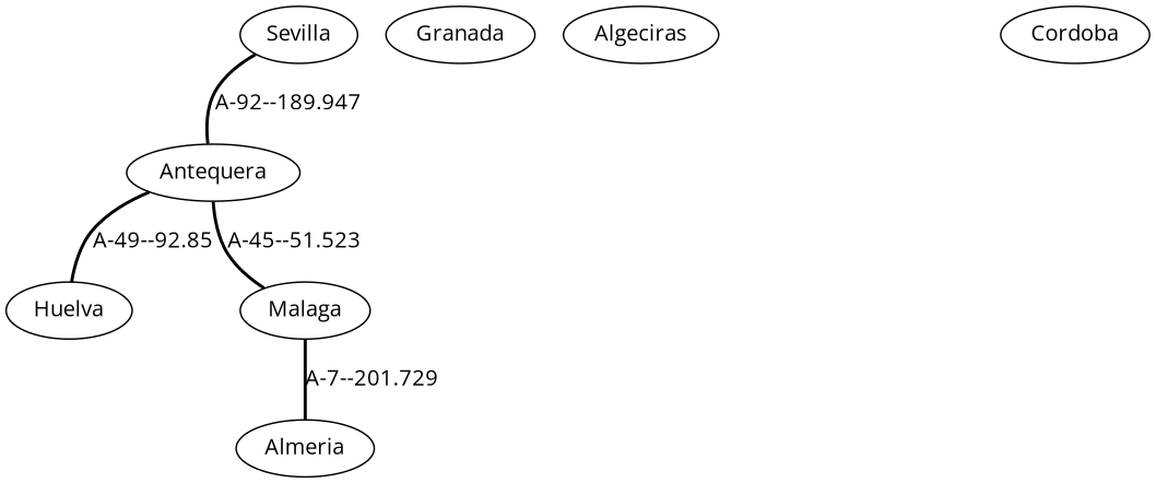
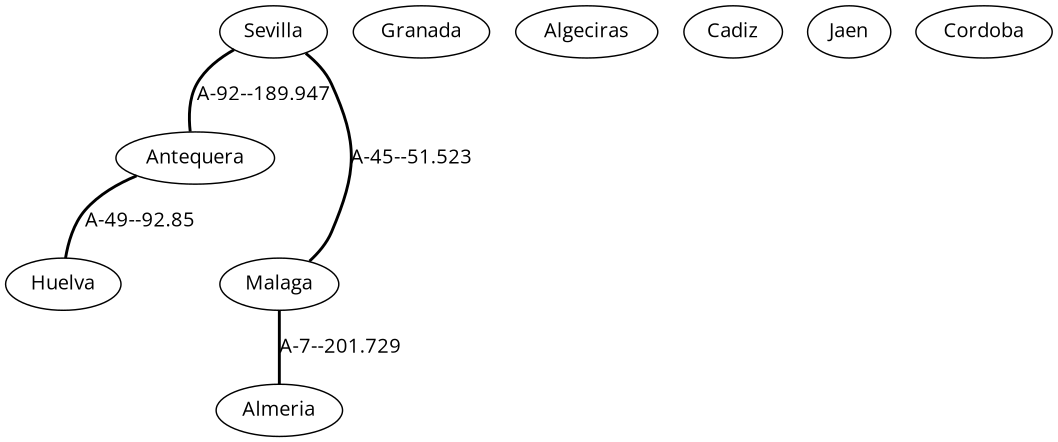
  strict graph {
    fontname="Open Sans"
    node [fontname="Open Sans"]
    edge [fontname="Open Sans" style=bold]
    n1 [label=Huelva]
    n2 [label=Sevilla]
    n3 [label=Antequera]
    n4 [label=Malaga]
    n5 [label=Almeria]
    n6 [label=Granada]
    n7 [label=Algeciras]
+   n8 [label=Cadiz]
+   n9 [label=Jaen]
    n10 [label=Cordoba]
    n2 -- n3 [label="A-92--189.947"]
    n3 -- n1 [label="A-49--92.85"]
-   n3 -- n4 [label="A-45--51.523"]
+   n2 -- n4 [label="A-45--51.523"]
    n4 -- n5 [label="A-7--201.729"]
  }
